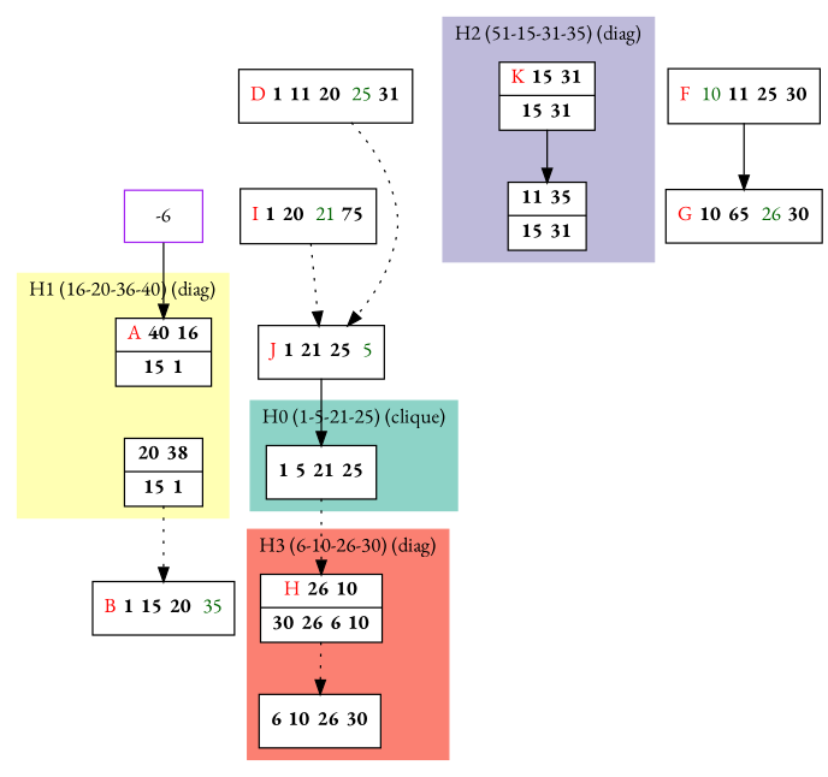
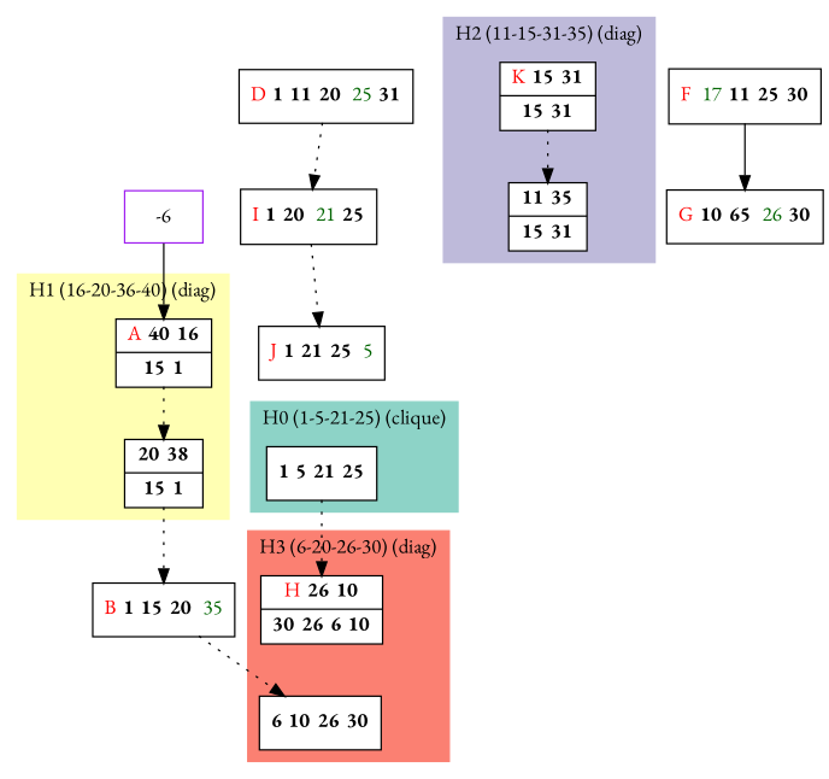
  digraph {
    fontname="EB Garamond"
    node [fontname="EB Garamond" shape=record]
    edge [fontname="EB Garamond" style=dotted]
    n1 [fillcolor=white label=<{ <b>1</b> <b>5</b> <b>21</b> <b>25</b>}> style=filled]
    n2 [fillcolor=white label=<{  <FONT COLOR="RED">A</FONT> <b>40</b> <b>16</b>|  <b>15</b> <b>1</b>}> style=filled]
    n3 [fillcolor=white label=<{ <b>20</b> <b>38</b>|  <b>15</b> <b>1</b>}> style=filled]
    n4 [fillcolor=white label=<{  <FONT COLOR="RED">K</FONT> <b>15</b> <b>31</b>|  <b>15</b> <b>31</b>}> style=filled]
    n5 [fillcolor=white label=<{ <b>11</b> <b>35</b>|  <b>15</b> <b>31</b>}> style=filled]
    n6 [fillcolor=white label=<{  <FONT COLOR="RED">H</FONT> <b>26</b> <b>10</b>|  <b>30</b> <b>26</b> <b>6</b> <b>10</b>}> style=filled]
    n7 [fillcolor=white label=<{ <b>6</b> <b>10</b> <b>26</b> <b>30</b>}> style=filled]
    n8 [label=<{  <FONT COLOR="RED">B</FONT> <b>1</b> <b>15</b> <b>20</b>  <FONT COLOR="DARKGREEN">35</FONT>}>]
    n9 [color=purple label=-6 shape=box]
    n10 [label=<{  <FONT COLOR="RED">D</FONT> <b>1</b> <b>11</b> <b>20</b>  <FONT COLOR="DARKGREEN">25</FONT> <b>31</b>}>]
-   n11 [label=<{  <FONT COLOR="RED">I</FONT> <b>1</b> <b>20</b>  <FONT COLOR="DARKGREEN">21</FONT> <b>75</b>}>]
+   n11 [label=<{  <FONT COLOR="RED">I</FONT> <b>1</b> <b>20</b>  <FONT COLOR="DARKGREEN">21</FONT> <b>25</b>}>]
    n12 [label=<{  <FONT COLOR="RED">J</FONT> <b>1</b> <b>21</b> <b>25</b>  <FONT COLOR="DARKGREEN">5</FONT>}>]
-   n13 [label=<{  <FONT COLOR="RED">F</FONT>  <FONT COLOR="DARKGREEN">10</FONT> <b>11</b> <b>25</b> <b>30</b>}>]
+   n13 [label=<{  <FONT COLOR="RED">F</FONT>  <FONT COLOR="DARKGREEN">17</FONT> <b>11</b> <b>25</b> <b>30</b>}>]
    n14 [label=<{  <FONT COLOR="RED">G</FONT> <b>10</b> <b>65</b>  <FONT COLOR="DARKGREEN">26</FONT> <b>30</b>}>]
    subgraph cluster_1 {
      color="#8DD3C7"
      label="H0 (1-5-21-25) (clique)"
      labeljust=l
      style=filled
      n1
    }
    subgraph cluster_2 {
      color="#FFFFB3"
      label="H1 (16-20-36-40) (diag)"
      labeljust=l
      style=filled
      n2
      n3
    }
    subgraph cluster_3 {
      color="#BEBADA"
-     label="H2 (51-15-31-35) (diag)"
+     label="H2 (11-15-31-35) (diag)"
      labeljust=l
      style=filled
      n4
      n5
    }
    subgraph cluster_4 {
      color="#FB8072"
-     label="H3 (6-10-26-30) (diag)"
+     label="H3 (6-20-26-30) (diag)"
      labeljust=l
      style=filled
      n6
      n7
    }
    n1 -> n6
+   n2 -> n3
    n3 -> n8
-   n4 -> n5 [style=solid]
-   n6 -> n7
+   n4 -> n5
+   n8 -> n7
    n9 -> n2 [style=solid]
-   n10 -> n12
+   n10 -> n11
    n11 -> n12
-   n12 -> n1 [style=solid]
    n13 -> n14 [style=solid]
  }
